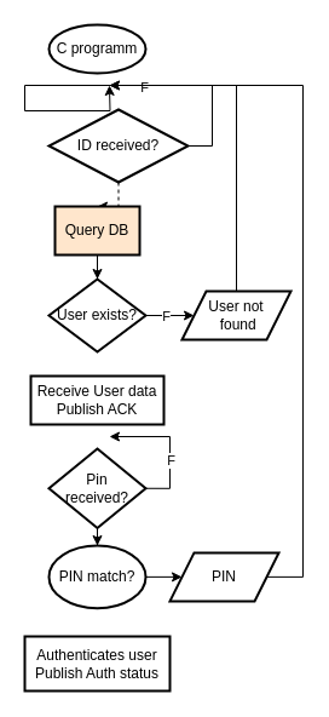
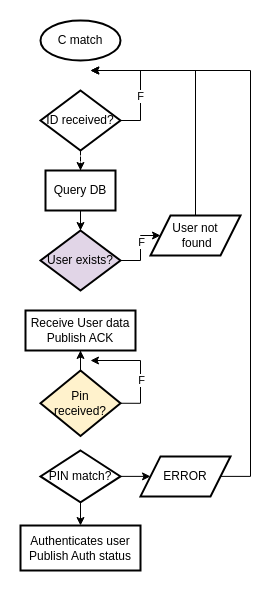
  <mxCell id="0" />
  <mxCell id="1" parent="0" />
- <mxCell id="2" value="C programm" style="strokeWidth=2;html=1;shape=mxgraph.flowchart.start_1;whiteSpace=wrap;" vertex="1" parent="1"><mxGeometry x="40" y="20" width="80" height="40" as="geometry" /></mxCell>
+ <mxCell id="2" value="C match" style="strokeWidth=2;html=1;shape=mxgraph.flowchart.start_1;whiteSpace=wrap;" vertex="1" parent="1"><mxGeometry x="40" y="20" width="80" height="40" as="geometry" /></mxCell>
  <mxCell id="3" style="edgeStyle=orthogonalEdgeStyle;rounded=0;orthogonalLoop=1;jettySize=auto;html=1;exitX=1;exitY=0.5;exitDx=0;exitDy=0;" edge="1" parent="1" source="6"><mxGeometry relative="1" as="geometry"><mxPoint x="90" y="70" as="targetPoint" /></mxGeometry></mxCell>
  <mxCell id="4" value="F" style="edgeLabel;html=1;align=center;verticalAlign=middle;resizable=0;points=[];" vertex="1" connectable="0" parent="3"><mxGeometry x="-0.246" y="1" relative="1" as="geometry"><mxPoint as="offset" /></mxGeometry></mxCell>
  <mxCell id="5" value="" style="edgeStyle=orthogonalEdgeStyle;rounded=0;orthogonalLoop=1;jettySize=auto;html=1;dashed=1;" edge="1" parent="1" source="6" target="8"><mxGeometry relative="1" as="geometry" /></mxCell>
- <mxCell id="6" value="ID received?" style="rhombus;whiteSpace=wrap;html=1;strokeWidth=2;" vertex="1" parent="1"><mxGeometry x="40" y="90" width="115" height="60" as="geometry" /></mxCell>
+ <mxCell id="6" value="ID received?" style="rhombus;whiteSpace=wrap;html=1;strokeWidth=2;" vertex="1" parent="1"><mxGeometry x="40" y="90" width="80" height="60" as="geometry" /></mxCell>
  <mxCell id="7" value="" style="edgeStyle=orthogonalEdgeStyle;rounded=0;orthogonalLoop=1;jettySize=auto;html=1;" edge="1" parent="1" source="8" target="11"><mxGeometry relative="1" as="geometry" /></mxCell>
- <mxCell id="8" value="Query DB" style="whiteSpace=wrap;html=1;strokeWidth=2;fillColor=#ffe6cc;" vertex="1" parent="1"><mxGeometry x="45" y="170" width="70" height="40" as="geometry" /></mxCell>
+ <mxCell id="8" value="Query DB" style="whiteSpace=wrap;html=1;strokeWidth=2;" vertex="1" parent="1"><mxGeometry x="45" y="170" width="70" height="40" as="geometry" /></mxCell>
  <mxCell id="9" value="" style="edgeStyle=orthogonalEdgeStyle;rounded=0;orthogonalLoop=1;jettySize=auto;html=1;" edge="1" parent="1" source="11" target="13"><mxGeometry relative="1" as="geometry" /></mxCell>
  <mxCell id="10" value="F" style="edgeLabel;html=1;align=center;verticalAlign=middle;resizable=0;points=[];" vertex="1" connectable="0" parent="9"><mxGeometry x="0.2" relative="1" as="geometry"><mxPoint as="offset" /></mxGeometry></mxCell>
- <mxCell id="11" value="User exists?" style="rhombus;whiteSpace=wrap;html=1;strokeWidth=2;" vertex="1" parent="1"><mxGeometry x="40" y="230" width="80" height="60" as="geometry" /></mxCell>
+ <mxCell id="11" value="User exists?" style="rhombus;whiteSpace=wrap;html=1;strokeWidth=2;fillColor=#e1d5e7;" vertex="1" parent="1"><mxGeometry x="40" y="230" width="80" height="60" as="geometry" /></mxCell>
  <mxCell id="12" style="edgeStyle=orthogonalEdgeStyle;rounded=0;orthogonalLoop=1;jettySize=auto;html=1;exitX=0.5;exitY=0;exitDx=0;exitDy=0;" edge="1" parent="1" source="13"><mxGeometry relative="1" as="geometry"><mxPoint x="90" y="70" as="targetPoint" /><Array as="points"><mxPoint x="195" y="70" /></Array></mxGeometry></mxCell>
- <mxCell id="13" value="User not&lt;br&gt;&amp;nbsp;found" style="shape=parallelogram;perimeter=parallelogramPerimeter;whiteSpace=wrap;html=1;fixedSize=1;strokeWidth=2;" vertex="1" parent="1"><mxGeometry x="150" y="240" width="90" height="40" as="geometry" /></mxCell>
+ <mxCell id="13" value="User not&lt;br&gt;&amp;nbsp;found" style="shape=parallelogram;perimeter=parallelogramPerimeter;whiteSpace=wrap;html=1;fixedSize=1;strokeWidth=2;" vertex="1" parent="1"><mxGeometry x="150" y="215" width="90" height="40" as="geometry" /></mxCell>
  <mxCell id="14" value="Receive User data&lt;br&gt;Publish ACK" style="whiteSpace=wrap;html=1;strokeWidth=2;" vertex="1" parent="1"><mxGeometry x="25" y="310" width="110" height="40" as="geometry" /></mxCell>
  <mxCell id="15" style="edgeStyle=orthogonalEdgeStyle;rounded=0;orthogonalLoop=1;jettySize=auto;html=1;exitX=1;exitY=0.5;exitDx=0;exitDy=0;" edge="1" parent="1" source="18"><mxGeometry relative="1" as="geometry"><mxPoint x="90" y="360" as="targetPoint" /><Array as="points"><mxPoint x="140" y="403" /><mxPoint x="140" y="360" /></Array></mxGeometry></mxCell>
  <mxCell id="16" value="F" style="edgeLabel;html=1;align=center;verticalAlign=middle;resizable=0;points=[];" vertex="1" connectable="0" parent="15"><mxGeometry x="-0.241" relative="1" as="geometry"><mxPoint as="offset" /></mxGeometry></mxCell>
- <mxCell id="17" value="" style="edgeStyle=orthogonalEdgeStyle;rounded=0;orthogonalLoop=1;jettySize=auto;html=1;" edge="1" parent="1" source="18" target="21"><mxGeometry relative="1" as="geometry" /></mxCell>
- <mxCell id="18" value="Pin&lt;br&gt;received?" style="rhombus;whiteSpace=wrap;html=1;strokeWidth=2;" vertex="1" parent="1"><mxGeometry x="40" y="370" width="80" height="65.5" as="geometry" /></mxCell>
+ <mxCell id="17" value="" style="edgeStyle=orthogonalEdgeStyle;rounded=0;orthogonalLoop=1;jettySize=auto;html=1;" edge="1" parent="1" source="18" target="14"><mxGeometry relative="1" as="geometry" /></mxCell>
+ <mxCell id="18" value="Pin&lt;br&gt;received?" style="rhombus;whiteSpace=wrap;html=1;strokeWidth=2;fillColor=#fff2cc;" vertex="1" parent="1"><mxGeometry x="40" y="370" width="80" height="65.5" as="geometry" /></mxCell>
  <mxCell id="19" style="edgeStyle=orthogonalEdgeStyle;rounded=0;orthogonalLoop=1;jettySize=auto;html=1;exitX=1;exitY=0.5;exitDx=0;exitDy=0;entryX=0;entryY=0.5;entryDx=0;entryDy=0;" edge="1" parent="1" source="21" target="23"><mxGeometry relative="1" as="geometry" /></mxCell>
- <mxCell id="21" value="PIN match?" style="ellipse;whiteSpace=wrap;html=1;strokeWidth=2;" vertex="1" parent="1"><mxGeometry x="40" y="450" width="80" height="51.75" as="geometry" /></mxCell>
+ <mxCell id="20" value="" style="edgeStyle=orthogonalEdgeStyle;rounded=0;orthogonalLoop=1;jettySize=auto;html=1;" edge="1" parent="1" source="21" target="24"><mxGeometry relative="1" as="geometry" /></mxCell>
+ <mxCell id="21" value="PIN match?" style="rhombus;whiteSpace=wrap;html=1;strokeWidth=2;" vertex="1" parent="1"><mxGeometry x="40" y="450" width="80" height="51.75" as="geometry" /></mxCell>
  <mxCell id="22" style="edgeStyle=orthogonalEdgeStyle;rounded=0;orthogonalLoop=1;jettySize=auto;html=1;exitX=1;exitY=0.5;exitDx=0;exitDy=0;" edge="1" parent="1" source="23"><mxGeometry relative="1" as="geometry"><mxPoint x="90" y="70" as="targetPoint" /><Array as="points"><mxPoint x="250" y="476" /><mxPoint x="250" y="70" /></Array></mxGeometry></mxCell>
- <mxCell id="23" value="PIN" style="shape=parallelogram;perimeter=parallelogramPerimeter;whiteSpace=wrap;html=1;fixedSize=1;strokeWidth=2;" vertex="1" parent="1"><mxGeometry x="140" y="455.88" width="90" height="40" as="geometry" /></mxCell>
+ <mxCell id="23" value="ERROR" style="shape=parallelogram;perimeter=parallelogramPerimeter;whiteSpace=wrap;html=1;fixedSize=1;strokeWidth=2;" vertex="1" parent="1"><mxGeometry x="140" y="455.88" width="90" height="40" as="geometry" /></mxCell>
  <mxCell id="24" value="Authenticates user&lt;br&gt;Publish Auth status" style="whiteSpace=wrap;html=1;strokeWidth=2;" vertex="1" parent="1"><mxGeometry x="20" y="525.01" width="120" height="44.99" as="geometry" /></mxCell>
